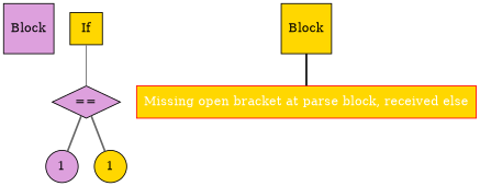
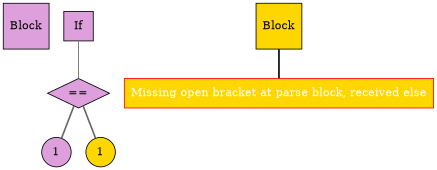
  graph {
    node [shape=square style=filled fillcolor=plum]
    edge [color=gray40 style=bold]
    n1 [label=Block]
-   n2 [label=If fillcolor=gold]
+   n2 [label=If]
    n3 [label="==" shape=diamond]
    n4 [label=1 shape=circle]
    n5 [label=1 shape=circle fillcolor=gold]
    n6 [label=Block fillcolor=gold]
    n7 [color=red fontcolor=white label="Missing open bracket at parse block, received else" shape=box fillcolor=gold]
    n2 -- n3 [style=solid]
    n3 -- n4
    n3 -- n5
    n6 -- n7 [color=black]
  }
